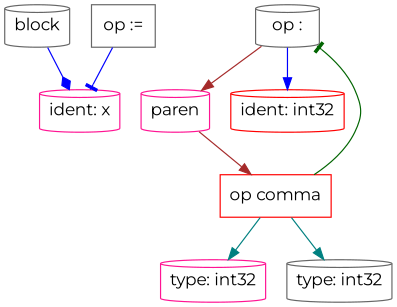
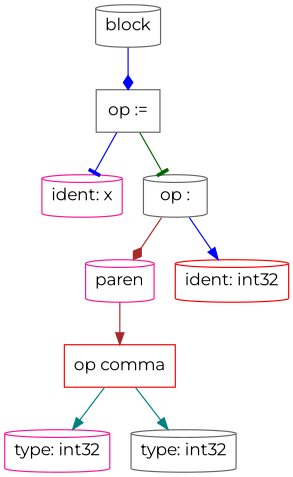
  digraph {
    fontname=Montserrat
    node [color=gray40 fontname=Montserrat shape=cylinder]
    edge [arrowhead=normal color=blue fontname=Montserrat]
    n1 [label=block]
    n2 [label="op :=" shape=box]
    n3 [color=deeppink label="ident: x"]
    n4 [label="op :"]
    n5 [color=deeppink label=paren]
    n6 [color=red label="ident: int32"]
    n7 [color=red label="op comma" shape=box]
    n8 [color=deeppink label="type: int32"]
    n9 [label="type: int32"]
-   n1 -> n3 [arrowhead=diamond]
+   n1 -> n2 [arrowhead=diamond]
    n2 -> n3 [arrowhead=tee]
-   n7 -> n4 [arrowhead=tee color=darkgreen]
-   n4 -> n5 [color=brown]
+   n2 -> n4 [arrowhead=tee color=darkgreen]
+   n4 -> n5 [arrowhead=diamond color=brown]
    n4 -> n6
    n5 -> n7 [color=brown]
    n7 -> n8 [color=teal]
    n7 -> n9 [color=teal]
  }
